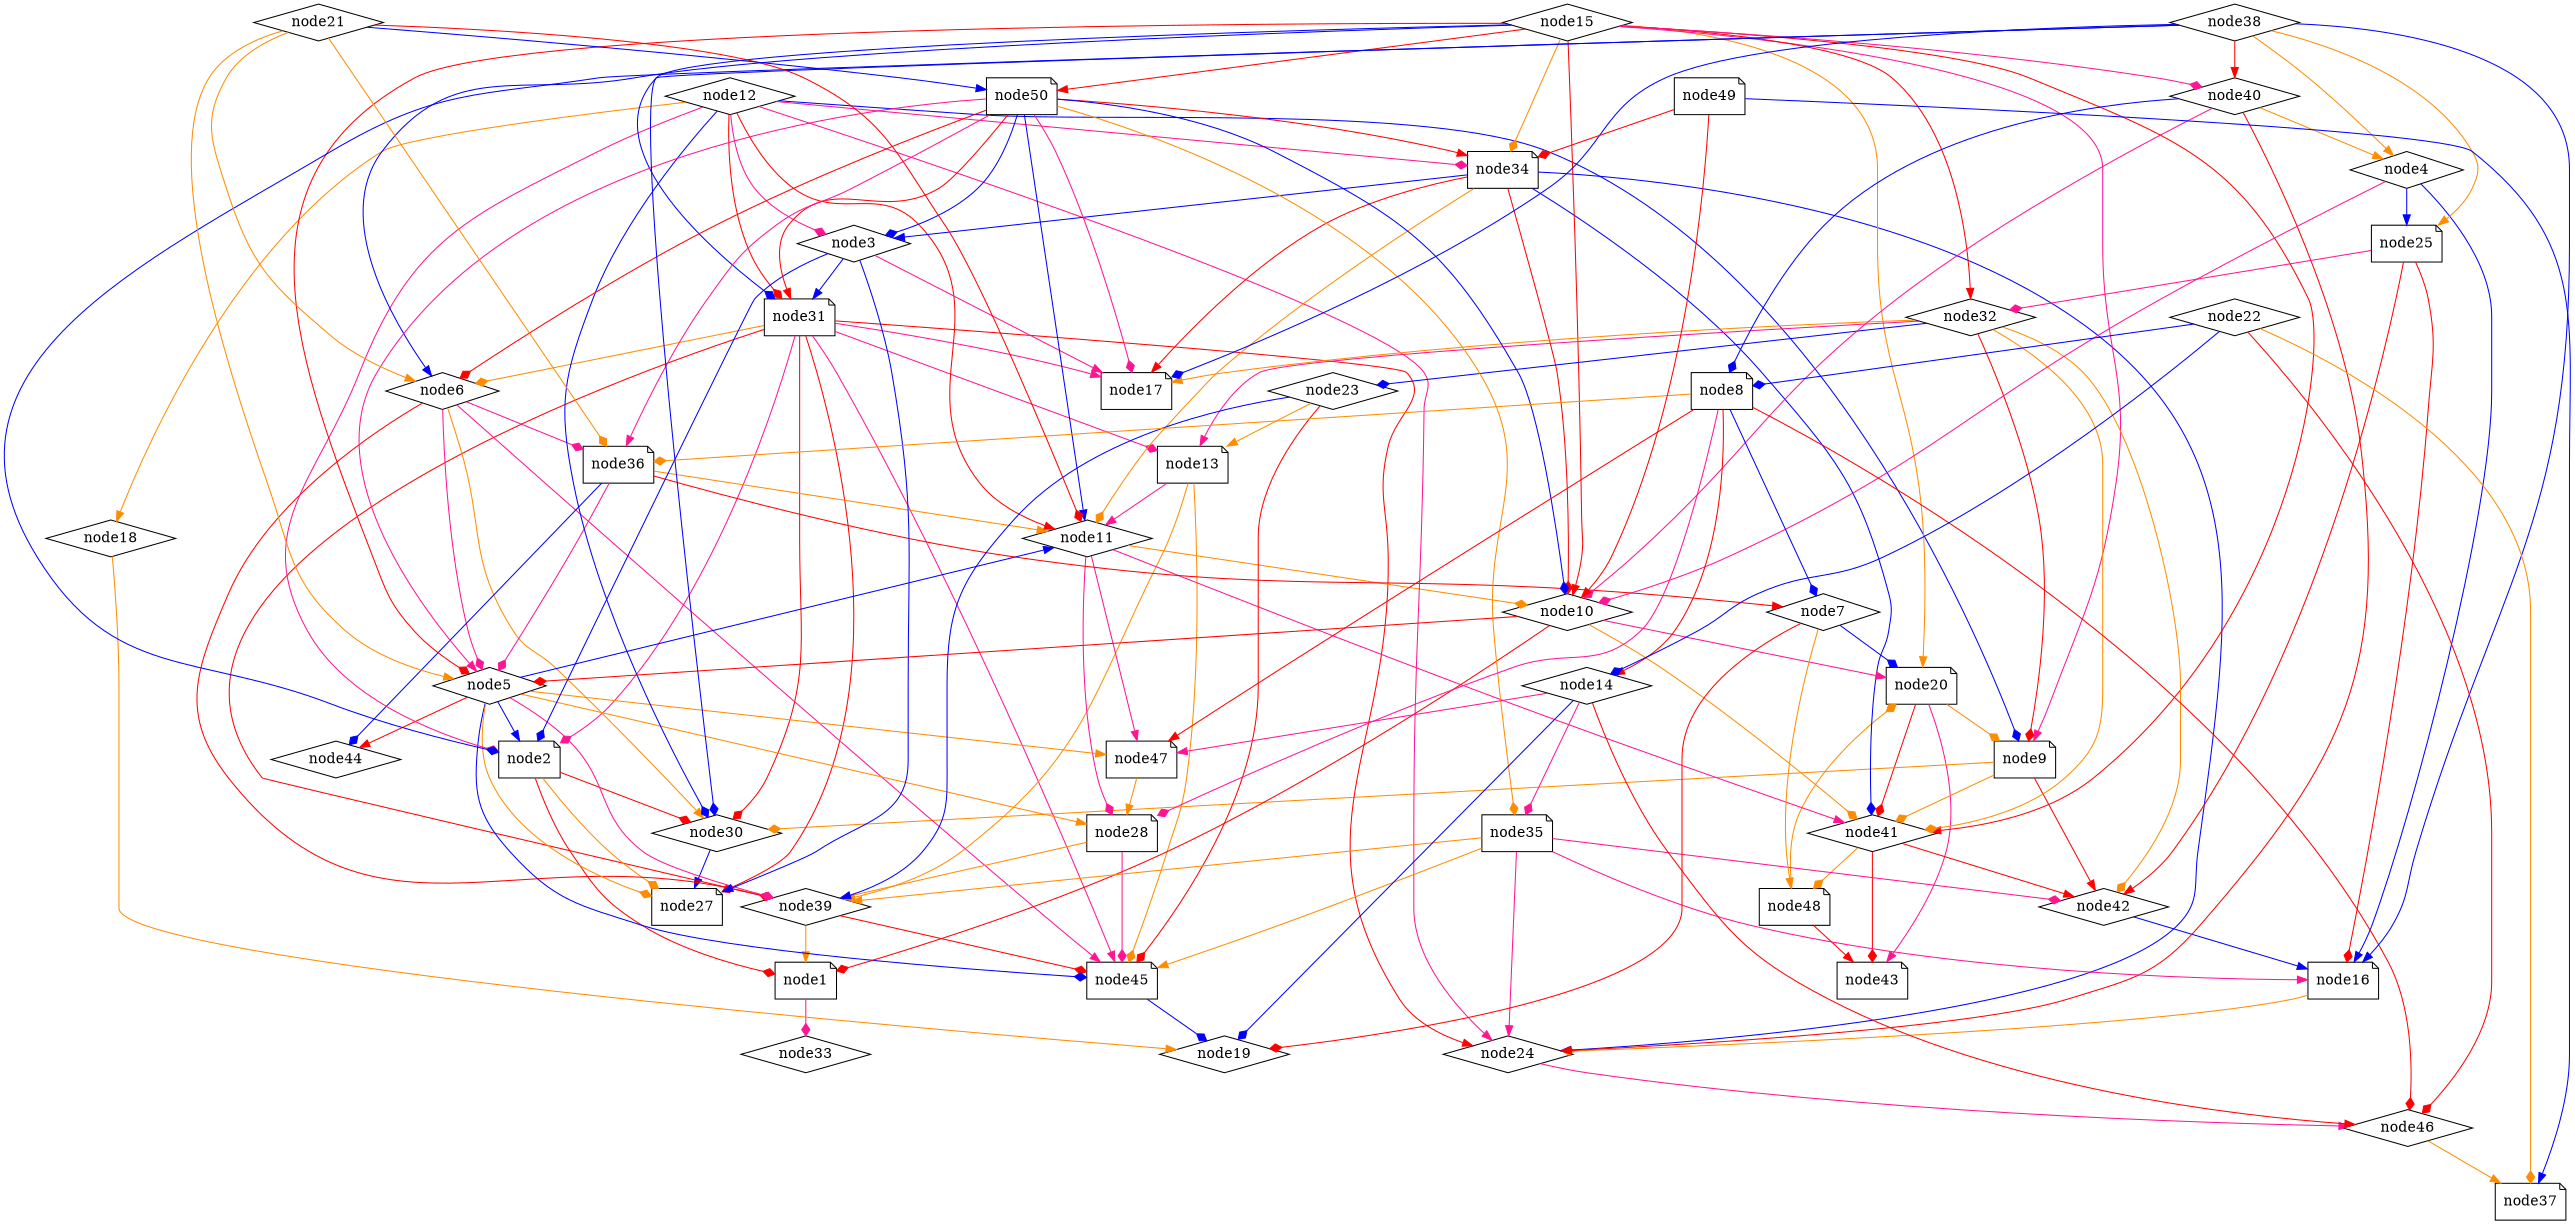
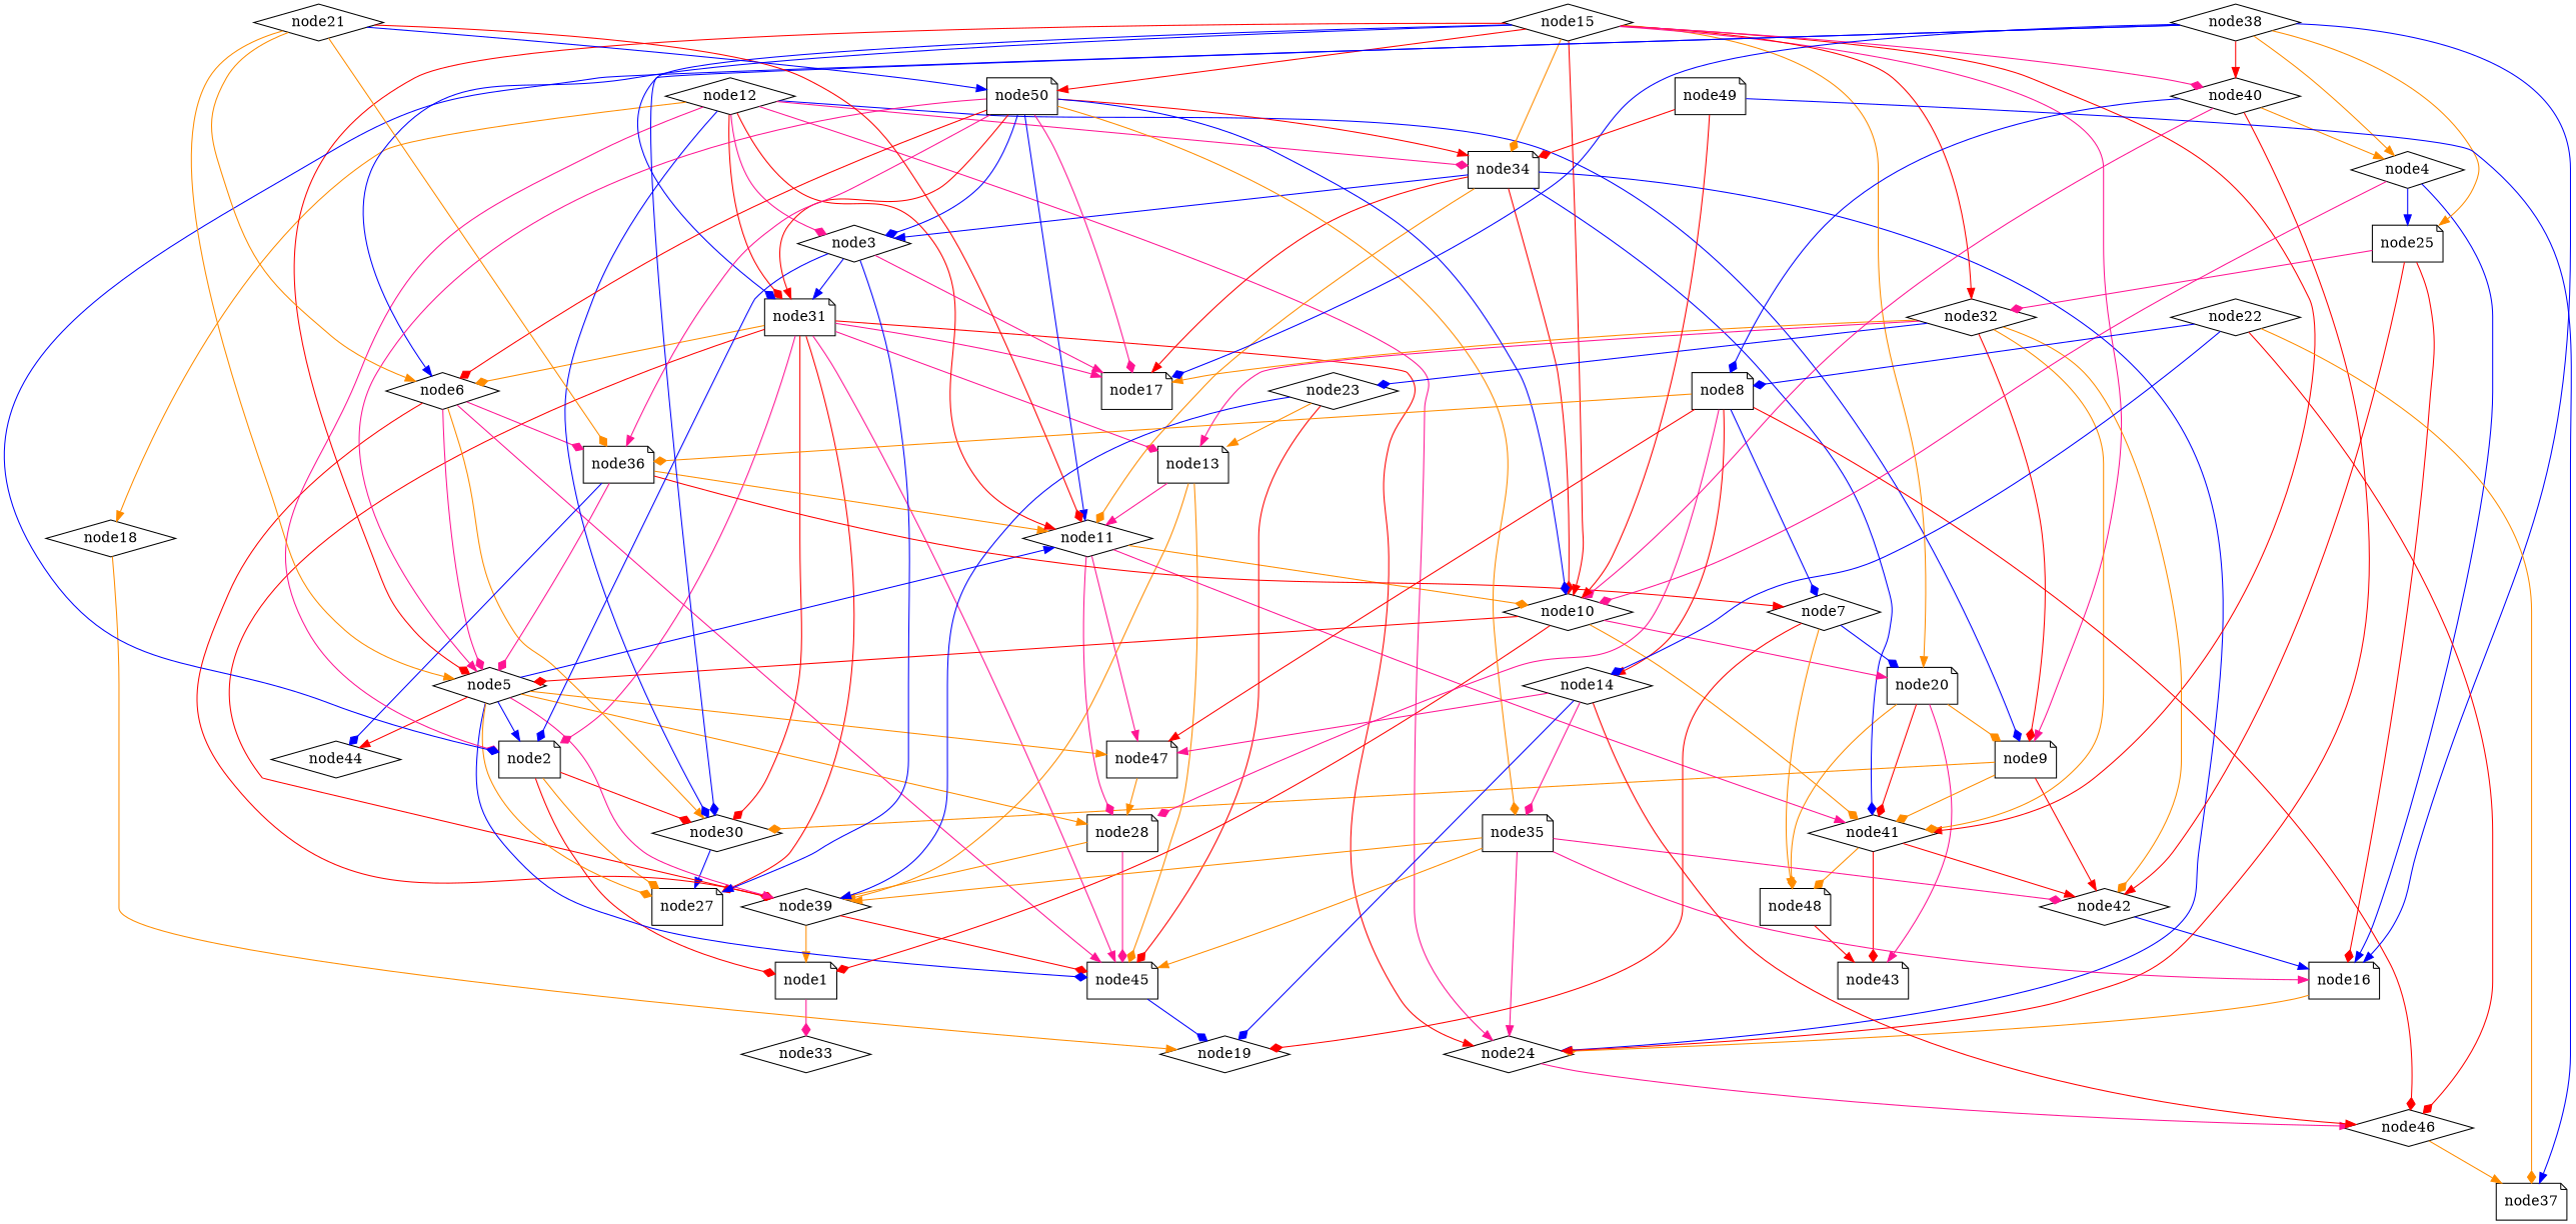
  digraph {
    node [shape=diamond]
    edge [arrowhead=diamond color=red]
    node20 [shape=note]
    node43 [shape=note]
    node48 [shape=note]
    node41
    node9 [shape=note]
    node42
    node30
    node16 [shape=note]
    node31 [shape=note]
    node13 [shape=note]
    node2 [shape=note]
    node39
    node45 [shape=note]
    node6
    node27 [shape=note]
    node24
    node17 [shape=note]
    node11
    node1 [shape=note]
    node19
    node5
    node36 [shape=note]
    node46
    node12
    node34 [shape=note]
    node3
    node18
    node10
    node28 [shape=note]
    node47 [shape=note]
    node33
    node44
    node15
    node32
    node40
    node50 [shape=note]
    node23
    node4
    node8 [shape=note]
    node35 [shape=note]
    node25 [shape=note]
    node38
    node37 [shape=note]
    node22
    node14
    node7
    node49 [shape=note]
    node21
    node20 -> node43 [arrowhead=normal color=deeppink]
-   node48 -> node20 [color=darkorange]
+   node20 -> node48 [color=darkorange]
    node20 -> node41
    node20 -> node9 [color=darkorange]
    node48 -> node43 [arrowhead=normal]
    node41 -> node43
    node41 -> node48 [color=darkorange]
    node41 -> node42 [arrowhead=normal]
    node9 -> node41 [color=darkorange]
    node9 -> node42 [arrowhead=normal]
    node9 -> node30 [color=darkorange]
    node42 -> node16 [arrowhead=normal color=blue]
    node30 -> node27 [arrowhead=normal color=blue]
    node16 -> node24 [color=darkorange]
    node31 -> node30
    node31 -> node13 [color=deeppink]
    node31 -> node2 [color=deeppink]
    node31 -> node39
    node31 -> node45 [arrowhead=normal color=deeppink]
    node31 -> node6 [color=darkorange]
    node31 -> node27
    node31 -> node24 [arrowhead=normal]
    node31 -> node17 [arrowhead=normal color=deeppink]
    node13 -> node39 [arrowhead=normal color=darkorange]
    node13 -> node45 [color=darkorange]
    node13 -> node11 [arrowhead=normal color=deeppink]
    node2 -> node30
    node2 -> node27 [color=darkorange]
    node2 -> node1
    node39 -> node45
    node39 -> node1 [arrowhead=normal color=darkorange]
    node45 -> node19 [color=blue]
    node6 -> node30 [arrowhead=normal color=darkorange]
    node6 -> node39
    node6 -> node45 [arrowhead=normal color=deeppink]
    node6 -> node5 [color=deeppink]
    node6 -> node36 [color=deeppink]
    node24 -> node46 [arrowhead=normal color=deeppink]
    node11 -> node41 [arrowhead=normal color=deeppink]
    node11 -> node10 [color=darkorange]
    node11 -> node28 [color=deeppink]
    node11 -> node47 [arrowhead=normal color=deeppink]
    node1 -> node33 [color=deeppink]
    node5 -> node2 [arrowhead=normal color=blue]
-   node5 -> node39 [color=deeppink]
+   node5 -> node39 [arrowhead=normal color=deeppink]
    node5 -> node45 [color=blue]
    node5 -> node27 [color=darkorange]
    node5 -> node11 [arrowhead=normal color=blue]
    node5 -> node28 [arrowhead=normal color=darkorange]
    node5 -> node47 [arrowhead=normal color=darkorange]
    node5 -> node44 [arrowhead=normal]
    node36 -> node11 [arrowhead=normal color=darkorange]
    node36 -> node5 [color=deeppink]
    node36 -> node44 [color=blue]
    node36 -> node7 [arrowhead=normal]
    node46 -> node37 [arrowhead=normal color=darkorange]
    node12 -> node9 [color=blue]
    node12 -> node30 [color=blue]
    node12 -> node31
    node12 -> node2 [color=deeppink]
    node12 -> node24 [arrowhead=normal color=deeppink]
    node12 -> node11 [arrowhead=normal]
    node12 -> node34 [color=deeppink]
    node12 -> node3 [color=deeppink]
    node12 -> node18 [arrowhead=normal color=darkorange]
    node34 -> node41 [color=blue]
    node34 -> node24 [arrowhead=normal color=blue]
    node34 -> node17 [arrowhead=normal]
    node34 -> node11 [color=darkorange]
    node34 -> node3 [arrowhead=normal color=blue]
    node34 -> node10
    node3 -> node31 [arrowhead=normal color=blue]
    node3 -> node2 [color=blue]
    node3 -> node27 [arrowhead=normal color=blue]
    node3 -> node17 [arrowhead=normal color=deeppink]
    node18 -> node19 [arrowhead=normal color=darkorange]
    node10 -> node20 [arrowhead=normal color=deeppink]
    node10 -> node41 [color=darkorange]
    node10 -> node1
    node10 -> node5
    node28 -> node39 [arrowhead=normal color=darkorange]
    node28 -> node45 [color=deeppink]
    node47 -> node28 [arrowhead=normal color=darkorange]
    node15 -> node20 [arrowhead=normal color=darkorange]
    node15 -> node41 [arrowhead=normal]
    node15 -> node9 [arrowhead=normal color=deeppink]
    node15 -> node31 [color=blue]
    node15 -> node6 [arrowhead=normal color=blue]
    node15 -> node5
    node15 -> node34 [color=darkorange]
    node15 -> node10 [arrowhead=normal]
    node15 -> node32 [arrowhead=normal]
    node15 -> node40 [color=deeppink]
    node15 -> node50 [arrowhead=normal]
    node32 -> node41 [color=darkorange]
    node32 -> node9
    node32 -> node42 [color=darkorange]
    node32 -> node13 [arrowhead=normal color=deeppink]
    node32 -> node17 [arrowhead=normal color=darkorange]
    node32 -> node23 [color=blue]
    node40 -> node24 [arrowhead=normal]
    node40 -> node10 [color=deeppink]
    node40 -> node4 [arrowhead=normal color=darkorange]
    node40 -> node8 [color=blue]
    node50 -> node31 [arrowhead=normal]
    node50 -> node6
    node50 -> node17 [color=deeppink]
    node50 -> node11 [arrowhead=normal color=blue]
    node50 -> node5 [arrowhead=normal color=deeppink]
    node50 -> node36 [arrowhead=normal color=deeppink]
    node50 -> node34 [arrowhead=normal]
    node50 -> node3 [color=blue]
    node50 -> node10 [color=blue]
    node50 -> node35 [color=darkorange]
    node23 -> node13 [arrowhead=normal color=darkorange]
    node23 -> node39 [arrowhead=normal color=blue]
    node23 -> node45
    node4 -> node16 [arrowhead=normal color=blue]
    node4 -> node10 [color=deeppink]
    node4 -> node25 [arrowhead=normal color=blue]
    node8 -> node36 [color=darkorange]
    node8 -> node46
    node8 -> node28 [color=deeppink]
    node8 -> node47 [arrowhead=normal]
    node8 -> node14 [arrowhead=normal]
    node8 -> node7 [color=blue]
    node35 -> node42 [color=deeppink]
    node35 -> node16 [arrowhead=normal color=deeppink]
    node35 -> node39 [arrowhead=normal color=darkorange]
    node35 -> node45 [arrowhead=normal color=darkorange]
    node35 -> node24 [arrowhead=normal color=deeppink]
    node25 -> node42 [arrowhead=normal]
    node25 -> node16
    node25 -> node32 [color=deeppink]
    node38 -> node30 [color=blue]
    node38 -> node16 [arrowhead=normal color=blue]
    node38 -> node2 [color=blue]
    node38 -> node17 [color=blue]
    node38 -> node40 [arrowhead=normal]
    node38 -> node4 [arrowhead=normal color=darkorange]
    node38 -> node25 [arrowhead=normal color=darkorange]
    node22 -> node46
    node22 -> node8 [color=blue]
    node22 -> node37 [color=darkorange]
    node22 -> node14 [color=blue]
    node14 -> node19 [color=blue]
    node14 -> node46 [arrowhead=normal]
    node14 -> node47 [arrowhead=normal color=deeppink]
    node14 -> node35 [color=deeppink]
    node7 -> node20 [color=blue]
    node7 -> node48 [arrowhead=normal color=darkorange]
    node7 -> node19
    node49 -> node34
    node49 -> node10 [arrowhead=normal]
    node49 -> node37 [arrowhead=normal color=blue]
    node21 -> node6 [arrowhead=normal color=darkorange]
    node21 -> node11
    node21 -> node5 [arrowhead=normal color=darkorange]
    node21 -> node36 [color=darkorange]
    node21 -> node50 [arrowhead=normal color=blue]
  }
